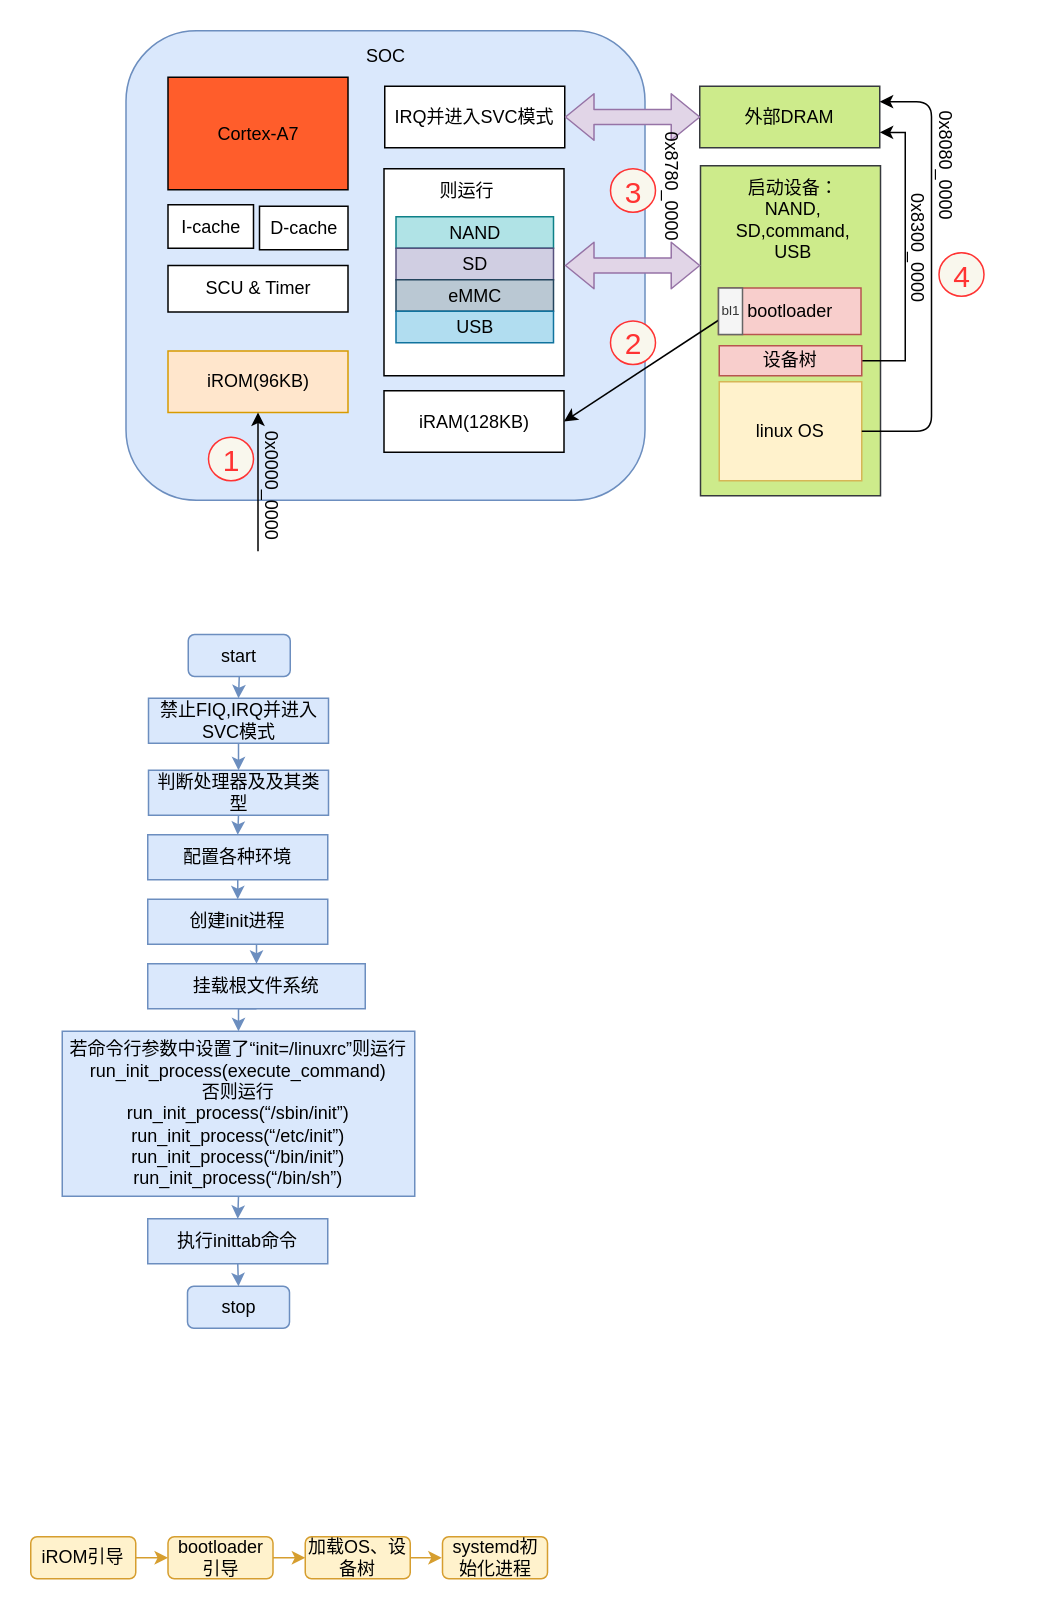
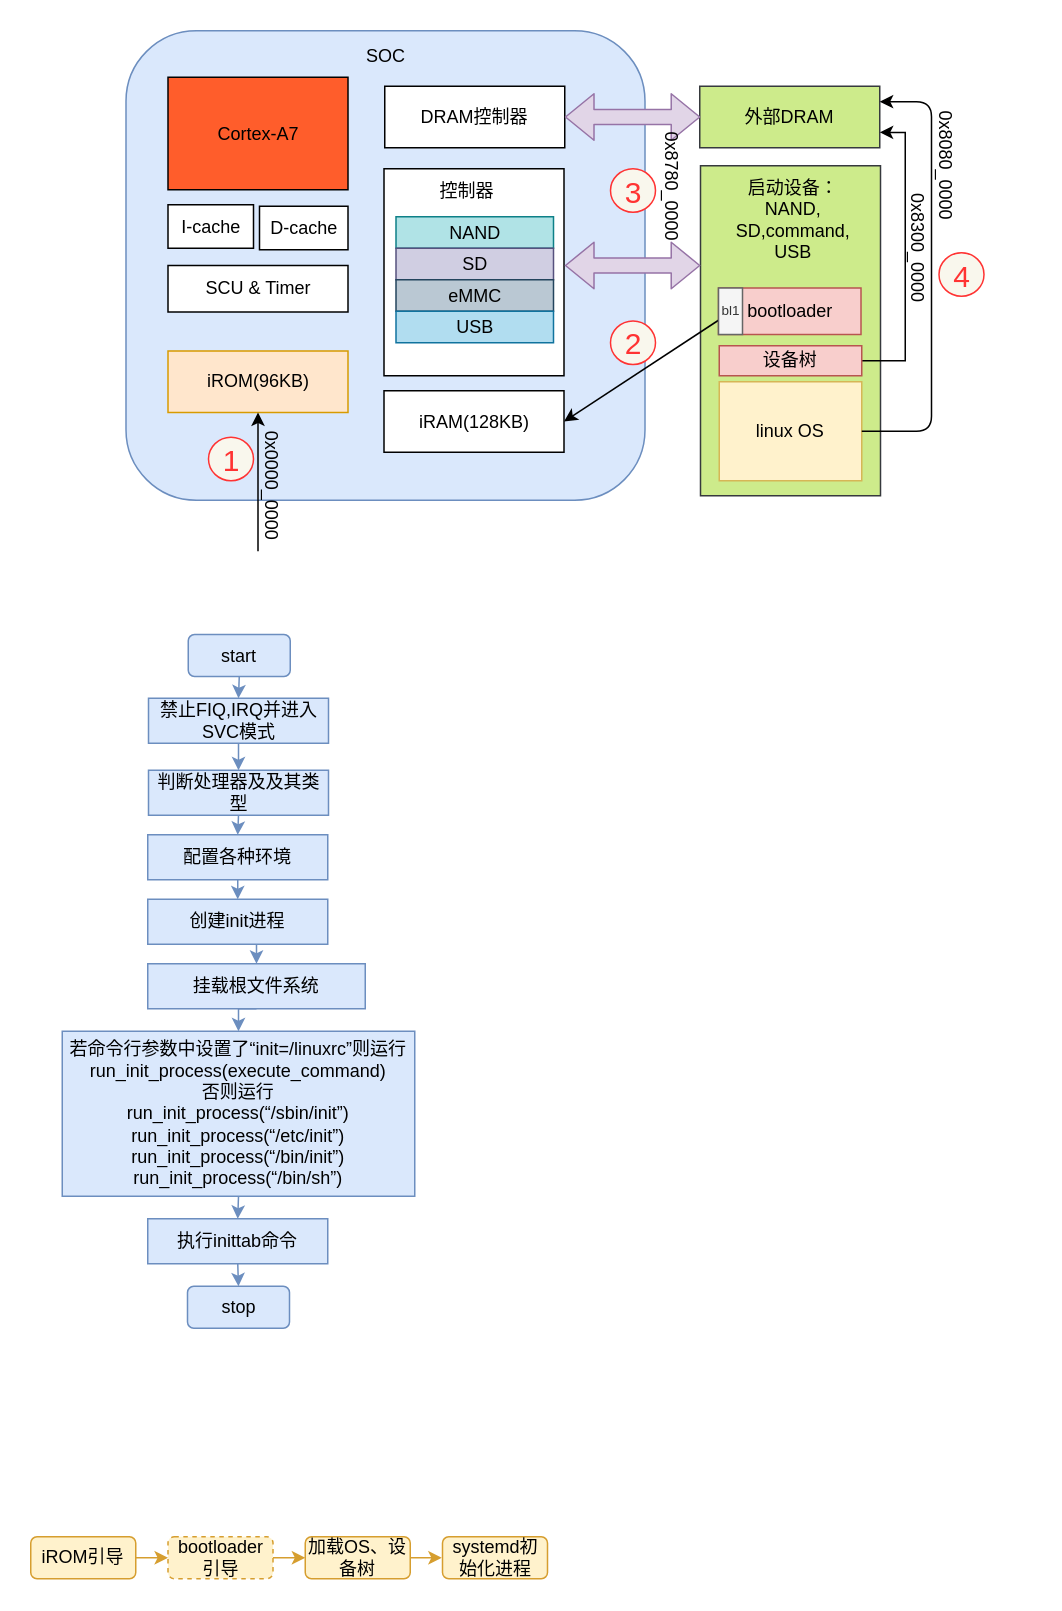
  <mxCell id="0" />
  <mxCell id="1" parent="0" />
  <mxCell id="2" value="" style="rounded=1;whiteSpace=wrap;html=1;fillColor=#dae8fc;strokeColor=#6c8ebf;" parent="1" vertex="1"><mxGeometry x="83.5" y="20" width="346" height="313" as="geometry" /></mxCell>
  <mxCell id="3" value="Cortex-A7" style="rounded=0;whiteSpace=wrap;html=1;fillColor=#FF5D2B;" parent="1" vertex="1"><mxGeometry x="111.5" y="51" width="120" height="75" as="geometry" /></mxCell>
  <mxCell id="4" value="iROM(96KB)" style="rounded=0;whiteSpace=wrap;html=1;fillColor=#ffe6cc;strokeColor=#d79b00;" parent="1" vertex="1"><mxGeometry x="111.5" y="233.5" width="120" height="41" as="geometry" /></mxCell>
  <mxCell id="5" value="iRAM(128KB)" style="rounded=0;whiteSpace=wrap;html=1;" parent="1" vertex="1"><mxGeometry x="255.5" y="260" width="120" height="41" as="geometry" /></mxCell>
  <mxCell id="6" value="" style="rounded=0;whiteSpace=wrap;html=1;" parent="1" vertex="1"><mxGeometry x="255.5" y="112" width="120" height="138" as="geometry" /></mxCell>
  <mxCell id="7" value="NAND" style="rounded=0;whiteSpace=wrap;html=1;fillColor=#b0e3e6;strokeColor=#0e8088;" parent="1" vertex="1"><mxGeometry x="263.5" y="144" width="105" height="21" as="geometry" /></mxCell>
  <mxCell id="8" value="SD" style="rounded=0;whiteSpace=wrap;html=1;fillColor=#d0cee2;strokeColor=#56517e;" parent="1" vertex="1"><mxGeometry x="263.5" y="165" width="105" height="21" as="geometry" /></mxCell>
  <mxCell id="9" value="eMMC" style="rounded=0;whiteSpace=wrap;html=1;fillColor=#bac8d3;strokeColor=#23445d;" parent="1" vertex="1"><mxGeometry x="263.5" y="186" width="105" height="21" as="geometry" /></mxCell>
  <mxCell id="10" value="USB" style="rounded=0;whiteSpace=wrap;html=1;fillColor=#b1ddf0;strokeColor=#10739e;" parent="1" vertex="1"><mxGeometry x="263.5" y="207" width="105" height="21" as="geometry" /></mxCell>
- <mxCell id="11" value="则运行" style="text;html=1;strokeColor=none;fillColor=none;align=center;verticalAlign=middle;whiteSpace=wrap;rounded=0;" parent="1" vertex="1"><mxGeometry x="290.5" y="117" width="40" height="20" as="geometry" /></mxCell>
- <mxCell id="12" value="IRQ并进入SVC模式" style="rounded=0;whiteSpace=wrap;html=1;" parent="1" vertex="1"><mxGeometry x="256" y="57" width="120" height="41" as="geometry" /></mxCell>
+ <mxCell id="11" value="控制器" style="text;html=1;strokeColor=none;fillColor=none;align=center;verticalAlign=middle;whiteSpace=wrap;rounded=0;" parent="1" vertex="1"><mxGeometry x="290.5" y="117" width="40" height="20" as="geometry" /></mxCell>
+ <mxCell id="12" value="DRAM控制器" style="rounded=0;whiteSpace=wrap;html=1;" parent="1" vertex="1"><mxGeometry x="256" y="57" width="120" height="41" as="geometry" /></mxCell>
  <mxCell id="13" value="外部DRAM" style="rounded=0;whiteSpace=wrap;html=1;fillColor=#cdeb8b;strokeColor=#36393d;" parent="1" vertex="1"><mxGeometry x="466" y="57" width="120" height="41" as="geometry" /></mxCell>
  <mxCell id="14" value="SOC" style="text;html=1;strokeColor=none;fillColor=none;align=center;verticalAlign=middle;whiteSpace=wrap;rounded=0;" parent="1" vertex="1"><mxGeometry x="236.5" y="27" width="40" height="20" as="geometry" /></mxCell>
  <mxCell id="15" value="" style="rounded=0;whiteSpace=wrap;html=1;fillColor=#cdeb8b;strokeColor=#36393d;" parent="1" vertex="1"><mxGeometry x="466.5" y="110" width="120" height="220" as="geometry" /></mxCell>
  <mxCell id="16" value="" style="shape=flexArrow;endArrow=classic;startArrow=classic;html=1;entryX=0.004;entryY=0.5;entryDx=0;entryDy=0;entryPerimeter=0;fillColor=#e1d5e7;strokeColor=#9673a6;" parent="1" target="13" edge="1"><mxGeometry width="50" height="50" relative="1" as="geometry"><mxPoint x="376" y="77.5" as="sourcePoint" /><mxPoint x="460" y="77.5" as="targetPoint" /></mxGeometry></mxCell>
  <mxCell id="17" value="" style="shape=flexArrow;endArrow=classic;startArrow=classic;html=1;entryX=0.004;entryY=0.5;entryDx=0;entryDy=0;entryPerimeter=0;fillColor=#e1d5e7;strokeColor=#9673a6;" parent="1" edge="1"><mxGeometry width="50" height="50" relative="1" as="geometry"><mxPoint x="376" y="176.5" as="sourcePoint" /><mxPoint x="466.48" y="176.5" as="targetPoint" /></mxGeometry></mxCell>
  <mxCell id="18" value="linux OS" style="rounded=0;whiteSpace=wrap;html=1;fillColor=#fff2cc;strokeColor=#d6b656;" parent="1" vertex="1"><mxGeometry x="479" y="254" width="95" height="66" as="geometry" /></mxCell>
  <mxCell id="19" value="bootloader" style="rounded=0;whiteSpace=wrap;html=1;fillColor=#f8cecc;strokeColor=#b85450;" parent="1" vertex="1"><mxGeometry x="478.5" y="191.5" width="95" height="31" as="geometry" /></mxCell>
  <mxCell id="20" value="启动设备：NAND,&lt;br&gt;SD,command,&lt;br&gt;USB" style="text;html=1;strokeColor=none;fillColor=none;align=center;verticalAlign=middle;whiteSpace=wrap;rounded=0;" parent="1" vertex="1"><mxGeometry x="483.5" y="124" width="89" height="44" as="geometry" /></mxCell>
  <mxCell id="21" value="" style="edgeStyle=elbowEdgeStyle;elbow=horizontal;endArrow=classic;html=1;exitX=1;exitY=0.5;exitDx=0;exitDy=0;entryX=1;entryY=0.25;entryDx=0;entryDy=0;" parent="1" source="18" target="13" edge="1"><mxGeometry width="50" height="50" relative="1" as="geometry"><mxPoint x="610.5" y="302" as="sourcePoint" /><mxPoint x="588.5" y="78" as="targetPoint" /><Array as="points"><mxPoint x="620.5" y="190" /></Array></mxGeometry></mxCell>
  <mxCell id="22" value="" style="endArrow=classic;html=1;entryX=0.5;entryY=1;entryDx=0;entryDy=0;" parent="1" target="4" edge="1"><mxGeometry width="50" height="50" relative="1" as="geometry"><mxPoint x="171.5" y="367" as="sourcePoint" /><mxPoint x="220.5" y="349" as="targetPoint" /></mxGeometry></mxCell>
  <mxCell id="23" value="I-cache" style="rounded=0;whiteSpace=wrap;html=1;" parent="1" vertex="1"><mxGeometry x="111.5" y="136" width="57" height="29" as="geometry" /></mxCell>
  <mxCell id="24" value="D-cache" style="rounded=0;whiteSpace=wrap;html=1;" parent="1" vertex="1"><mxGeometry x="172.5" y="137" width="59" height="29" as="geometry" /></mxCell>
  <mxCell id="25" value="2" style="ellipse;whiteSpace=wrap;html=1;fillColor=#f9f7ed;strokeColor=#FF3333;fontSize=20;fontColor=#FF3333;" parent="1" vertex="1"><mxGeometry x="406.5" y="213.5" width="30" height="29" as="geometry" /></mxCell>
  <mxCell id="26" value="1" style="ellipse;whiteSpace=wrap;html=1;fillColor=#f9f7ed;strokeColor=#FF3333;fontSize=20;fontColor=#FF3333;" parent="1" vertex="1"><mxGeometry x="138.5" y="291" width="30" height="29" as="geometry" /></mxCell>
  <mxCell id="27" value="4" style="ellipse;whiteSpace=wrap;html=1;fillColor=#f9f7ed;strokeColor=#FF3333;fontSize=20;fontColor=#FF3333;" parent="1" vertex="1"><mxGeometry x="625.5" y="168" width="30" height="29" as="geometry" /></mxCell>
  <mxCell id="28" value="" style="endArrow=classic;html=1;fontSize=20;fontColor=#FF3333;entryX=1;entryY=0.5;entryDx=0;entryDy=0;" parent="1" target="5" edge="1"><mxGeometry width="50" height="50" relative="1" as="geometry"><mxPoint x="478.5" y="213" as="sourcePoint" /><mxPoint x="412" y="250" as="targetPoint" /></mxGeometry></mxCell>
  <mxCell id="29" value="SCU &amp;amp; Timer" style="rounded=0;whiteSpace=wrap;html=1;" parent="1" vertex="1"><mxGeometry x="111.5" y="176.5" width="120" height="31" as="geometry" /></mxCell>
  <mxCell id="30" value="0x0000_0000" style="text;html=1;strokeColor=none;fillColor=none;align=center;verticalAlign=middle;whiteSpace=wrap;rounded=0;fontSize=12;fontColor=#000000;rotation=90;" parent="1" vertex="1"><mxGeometry x="124.5" y="316" width="112" height="14" as="geometry" /></mxCell>
  <mxCell id="31" value="0x8780_0000" style="text;html=1;strokeColor=none;fillColor=none;align=center;verticalAlign=middle;whiteSpace=wrap;rounded=0;fontSize=12;fontColor=#000000;rotation=90;" parent="1" vertex="1"><mxGeometry x="391" y="117" width="112" height="14" as="geometry" /></mxCell>
  <mxCell id="32" value="0x8080_0000" style="text;html=1;strokeColor=none;fillColor=none;align=center;verticalAlign=middle;whiteSpace=wrap;rounded=0;fontSize=12;fontColor=#000000;rotation=90;" parent="1" vertex="1"><mxGeometry x="574" y="103" width="112" height="14" as="geometry" /></mxCell>
  <mxCell id="33" style="edgeStyle=orthogonalEdgeStyle;rounded=0;orthogonalLoop=1;jettySize=auto;html=1;exitX=1;exitY=0.5;exitDx=0;exitDy=0;entryX=1;entryY=0.75;entryDx=0;entryDy=0;fontSize=9;" parent="1" source="34" target="13" edge="1"><mxGeometry relative="1" as="geometry"><Array as="points"><mxPoint x="603" y="240" /><mxPoint x="603" y="88" /></Array></mxGeometry></mxCell>
  <mxCell id="34" value="设备树" style="rounded=0;whiteSpace=wrap;html=1;fillColor=#f8cecc;strokeColor=#b85450;" parent="1" vertex="1"><mxGeometry x="479" y="230" width="95" height="20" as="geometry" /></mxCell>
  <mxCell id="35" value="0x8300_0000" style="text;html=1;strokeColor=none;fillColor=none;align=center;verticalAlign=middle;whiteSpace=wrap;rounded=0;fontSize=12;fontColor=#000000;rotation=90;" parent="1" vertex="1"><mxGeometry x="555" y="158" width="112" height="14" as="geometry" /></mxCell>
  <mxCell id="36" value="bl1" style="rounded=0;whiteSpace=wrap;html=1;fillColor=#f5f5f5;strokeColor=#666666;fontColor=#333333;fontSize=9;" parent="1" vertex="1"><mxGeometry x="478.5" y="191.5" width="16" height="31" as="geometry" /></mxCell>
  <mxCell id="37" value="3" style="ellipse;whiteSpace=wrap;html=1;fillColor=#f9f7ed;strokeColor=#FF3333;fontSize=20;fontColor=#FF3333;" parent="1" vertex="1"><mxGeometry x="406.5" y="112" width="30" height="29" as="geometry" /></mxCell>
  <mxCell id="38" style="edgeStyle=orthogonalEdgeStyle;rounded=0;orthogonalLoop=1;jettySize=auto;html=1;exitX=0.5;exitY=1;exitDx=0;exitDy=0;entryX=0.5;entryY=0;entryDx=0;entryDy=0;fillColor=#dae8fc;strokeColor=#6c8ebf;" parent="1" source="39" target="41" edge="1"><mxGeometry relative="1" as="geometry" /></mxCell>
  <mxCell id="39" value="start" style="rounded=1;whiteSpace=wrap;html=1;fillColor=#dae8fc;strokeColor=#6c8ebf;" parent="1" vertex="1"><mxGeometry x="125" y="422.5" width="68" height="28" as="geometry" /></mxCell>
  <mxCell id="40" style="edgeStyle=orthogonalEdgeStyle;rounded=0;orthogonalLoop=1;jettySize=auto;html=1;exitX=0.5;exitY=1;exitDx=0;exitDy=0;entryX=0.5;entryY=0;entryDx=0;entryDy=0;fillColor=#dae8fc;strokeColor=#6c8ebf;" parent="1" source="41" target="42" edge="1"><mxGeometry relative="1" as="geometry" /></mxCell>
  <mxCell id="41" value="禁止FIQ,IRQ并进入SVC模式" style="rounded=0;whiteSpace=wrap;html=1;fillColor=#dae8fc;strokeColor=#6c8ebf;" parent="1" vertex="1"><mxGeometry x="98.5" y="465" width="120" height="30" as="geometry" /></mxCell>
  <mxCell id="42" value="判断处理器及及其类型" style="rounded=0;whiteSpace=wrap;html=1;fillColor=#dae8fc;strokeColor=#6c8ebf;" parent="1" vertex="1"><mxGeometry x="98.5" y="513" width="120" height="30" as="geometry" /></mxCell>
  <mxCell id="43" style="edgeStyle=orthogonalEdgeStyle;rounded=0;orthogonalLoop=1;jettySize=auto;html=1;exitX=0.5;exitY=1;exitDx=0;exitDy=0;entryX=0.5;entryY=0;entryDx=0;entryDy=0;fillColor=#dae8fc;strokeColor=#6c8ebf;" parent="1" target="45" edge="1"><mxGeometry relative="1" as="geometry"><mxPoint x="158.5" y="543" as="sourcePoint" /></mxGeometry></mxCell>
  <mxCell id="44" style="edgeStyle=orthogonalEdgeStyle;rounded=0;orthogonalLoop=1;jettySize=auto;html=1;exitX=0.5;exitY=1;exitDx=0;exitDy=0;entryX=0.5;entryY=0;entryDx=0;entryDy=0;fillColor=#dae8fc;strokeColor=#6c8ebf;" parent="1" source="45" target="47" edge="1"><mxGeometry relative="1" as="geometry" /></mxCell>
  <mxCell id="45" value="配置各种环境" style="rounded=0;whiteSpace=wrap;html=1;fillColor=#dae8fc;strokeColor=#6c8ebf;" parent="1" vertex="1"><mxGeometry x="98" y="556" width="120" height="30" as="geometry" /></mxCell>
  <mxCell id="46" style="edgeStyle=orthogonalEdgeStyle;rounded=0;orthogonalLoop=1;jettySize=auto;html=1;exitX=0.5;exitY=1;exitDx=0;exitDy=0;entryX=0.5;entryY=0;entryDx=0;entryDy=0;fillColor=#dae8fc;strokeColor=#6c8ebf;" parent="1" source="47" target="49" edge="1"><mxGeometry relative="1" as="geometry" /></mxCell>
  <mxCell id="47" value="创建init进程" style="rounded=0;whiteSpace=wrap;html=1;fillColor=#dae8fc;strokeColor=#6c8ebf;" parent="1" vertex="1"><mxGeometry x="98" y="599" width="120" height="30" as="geometry" /></mxCell>
  <mxCell id="48" style="edgeStyle=orthogonalEdgeStyle;rounded=0;orthogonalLoop=1;jettySize=auto;html=1;exitX=0.5;exitY=1;exitDx=0;exitDy=0;entryX=0.5;entryY=0;entryDx=0;entryDy=0;fillColor=#dae8fc;strokeColor=#6c8ebf;" parent="1" source="49" target="51" edge="1"><mxGeometry relative="1" as="geometry" /></mxCell>
  <mxCell id="49" value="挂载根文件系统" style="rounded=0;whiteSpace=wrap;html=1;fillColor=#dae8fc;strokeColor=#6c8ebf;" parent="1" vertex="1"><mxGeometry x="98" y="642" width="145" height="30" as="geometry" /></mxCell>
  <mxCell id="50" style="edgeStyle=orthogonalEdgeStyle;rounded=0;orthogonalLoop=1;jettySize=auto;html=1;exitX=0.5;exitY=1;exitDx=0;exitDy=0;entryX=0.5;entryY=0;entryDx=0;entryDy=0;fillColor=#dae8fc;strokeColor=#6c8ebf;" parent="1" source="51" target="53" edge="1"><mxGeometry relative="1" as="geometry" /></mxCell>
  <mxCell id="51" value="若命令行参数中设置了“init=/linuxrc”则运行&lt;br&gt;run_init_process(execute_command)&lt;br&gt;否则运行&lt;br&gt;run_init_process(“/sbin/init”)&lt;br&gt;run_init_process(“/etc/init”)&lt;br&gt;run_init_process(“/bin/init”)&lt;br&gt;run_init_process(“/bin/sh”)" style="rounded=0;whiteSpace=wrap;html=1;fillColor=#dae8fc;strokeColor=#6c8ebf;" parent="1" vertex="1"><mxGeometry x="41" y="687" width="235" height="110" as="geometry" /></mxCell>
  <mxCell id="52" style="edgeStyle=orthogonalEdgeStyle;rounded=0;orthogonalLoop=1;jettySize=auto;html=1;exitX=0.5;exitY=1;exitDx=0;exitDy=0;entryX=0.5;entryY=0;entryDx=0;entryDy=0;fillColor=#dae8fc;strokeColor=#6c8ebf;" parent="1" source="53" target="54" edge="1"><mxGeometry relative="1" as="geometry" /></mxCell>
  <mxCell id="53" value="执行inittab命令" style="rounded=0;whiteSpace=wrap;html=1;fillColor=#dae8fc;strokeColor=#6c8ebf;" parent="1" vertex="1"><mxGeometry x="98" y="812" width="120" height="30" as="geometry" /></mxCell>
  <mxCell id="54" value="stop" style="rounded=1;whiteSpace=wrap;html=1;fillColor=#dae8fc;strokeColor=#6c8ebf;" parent="1" vertex="1"><mxGeometry x="124.5" y="857" width="68" height="28" as="geometry" /></mxCell>
  <mxCell id="55" style="edgeStyle=orthogonalEdgeStyle;rounded=0;orthogonalLoop=1;jettySize=auto;html=1;exitX=1;exitY=0.5;exitDx=0;exitDy=0;entryX=0;entryY=0.5;entryDx=0;entryDy=0;fillColor=#fff2cc;strokeColor=#D69E2F;" parent="1" source="56" target="58" edge="1"><mxGeometry relative="1" as="geometry" /></mxCell>
  <mxCell id="56" value="iROM引导" style="rounded=1;whiteSpace=wrap;html=1;fillColor=#fff2cc;strokeColor=#D69E2F;" parent="1" vertex="1"><mxGeometry x="20" y="1024" width="70" height="28" as="geometry" /></mxCell>
  <mxCell id="57" style="edgeStyle=orthogonalEdgeStyle;rounded=0;orthogonalLoop=1;jettySize=auto;html=1;exitX=1;exitY=0.5;exitDx=0;exitDy=0;fillColor=#fff2cc;strokeColor=#D69E2F;" parent="1" source="58" target="60" edge="1"><mxGeometry relative="1" as="geometry" /></mxCell>
- <mxCell id="58" value="bootloader引导" style="rounded=1;whiteSpace=wrap;html=1;fillColor=#fff2cc;strokeColor=#D69E2F;" parent="1" vertex="1"><mxGeometry x="111.5" y="1024" width="70" height="28" as="geometry" /></mxCell>
+ <mxCell id="58" value="bootloader引导" style="rounded=1;whiteSpace=wrap;html=1;fillColor=#fff2cc;strokeColor=#D69E2F;dashed=1;" parent="1" vertex="1"><mxGeometry x="111.5" y="1024" width="70" height="28" as="geometry" /></mxCell>
  <mxCell id="59" style="edgeStyle=orthogonalEdgeStyle;rounded=0;orthogonalLoop=1;jettySize=auto;html=1;exitX=1;exitY=0.5;exitDx=0;exitDy=0;fillColor=#fff2cc;strokeColor=#D69E2F;" parent="1" source="60" edge="1"><mxGeometry relative="1" as="geometry"><mxPoint x="294" y="1038" as="targetPoint" /></mxGeometry></mxCell>
  <mxCell id="60" value="加载OS、设备树" style="rounded=1;whiteSpace=wrap;html=1;fillColor=#fff2cc;strokeColor=#D69E2F;" parent="1" vertex="1"><mxGeometry x="203" y="1024" width="70" height="28" as="geometry" /></mxCell>
  <mxCell id="61" value="systemd初始化进程" style="rounded=1;whiteSpace=wrap;html=1;fillColor=#fff2cc;strokeColor=#D69E2F;" parent="1" vertex="1"><mxGeometry x="294.5" y="1024" width="70" height="28" as="geometry" /></mxCell>
